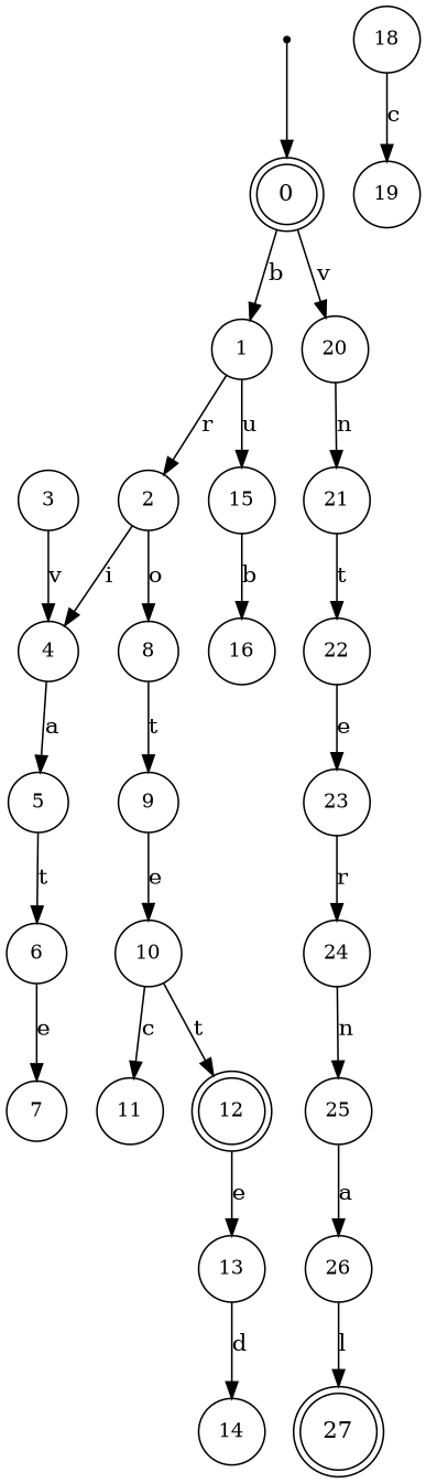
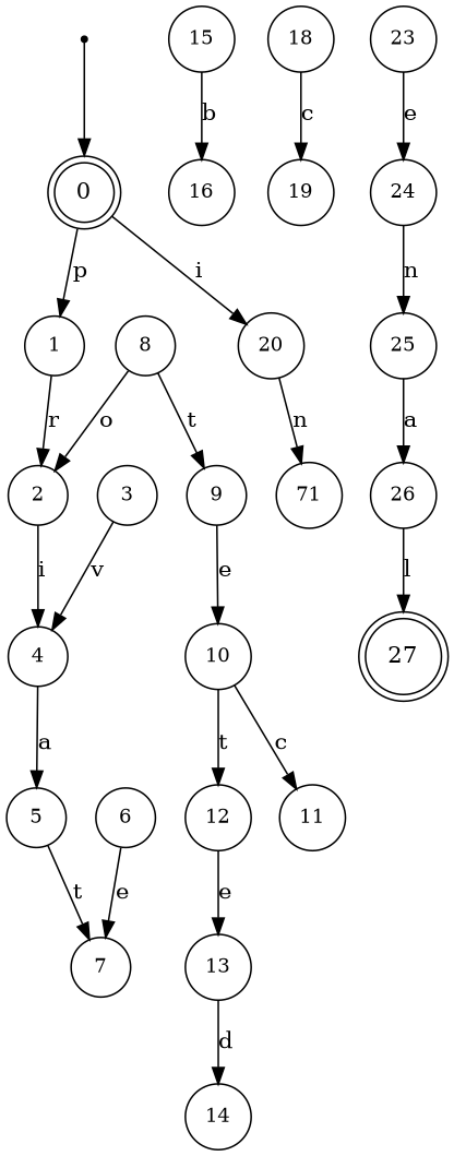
  digraph {
    fontname="DejaVu Serif"
    rankdir=TB
    node [fontname="DejaVu Serif" fontsize=12 shape=circle]
    edge [fontname="DejaVu Serif"]
    n1 [fontsize=14 label=0 shape=doublecircle]
    n2 [label=1]
    n3 [label=20]
    n4 [label=2]
    n5 [label=15]
-   n6 [label=21]
+   n6 [label=71]
    n7 [label=8]
    n8 [label=4]
    n9 [label=16]
    n10 [label=3]
    n11 [label=9]
    n12 [label=5]
    n13 [label=6]
    n14 [label=7]
    n15 [label=10]
    n16 [label=11]
-   n17 [label=12 shape=doublecircle]
+   n17 [label=12]
    n18 [label=13]
    n19 [label=14]
    n20 [label=18]
    n21 [label=19]
-   n22 [label=22]
    n23 [label=23]
    n24 [label=24]
    n25 [label=25]
    n26 [label=26]
    n27 [fontsize=14 label=27 shape=doublecircle]
    n28 [fontsize=14 label=27 shape=point]
-   n1 -> n2 [label=b]
-   n1 -> n3 [label=v]
+   n1 -> n2 [label=p]
+   n1 -> n3 [label=i]
    n2 -> n4 [label=r]
-   n2 -> n5 [label=u]
    n3 -> n6 [label=n]
-   n4 -> n7 [label=o]
+   n7 -> n4 [label=o]
    n4 -> n8 [label=i]
    n5 -> n9 [label=b]
-   n6 -> n22 [label=t]
    n7 -> n11 [label=t]
    n8 -> n12 [label=a]
    n10 -> n8 [label=v]
    n11 -> n15 [label=e]
-   n12 -> n13 [label=t]
+   n12 -> n14 [label=t]
    n13 -> n14 [label=e]
    n15 -> n16 [label=c]
    n15 -> n17 [label=t]
    n17 -> n18 [label=e]
    n18 -> n19 [label=d]
    n20 -> n21 [label=c]
-   n22 -> n23 [label=e]
-   n23 -> n24 [label=r]
+   n23 -> n24 [label=e]
    n24 -> n25 [label=n]
    n25 -> n26 [label=a]
    n26 -> n27 [label=l]
    n28 -> n1
  }
